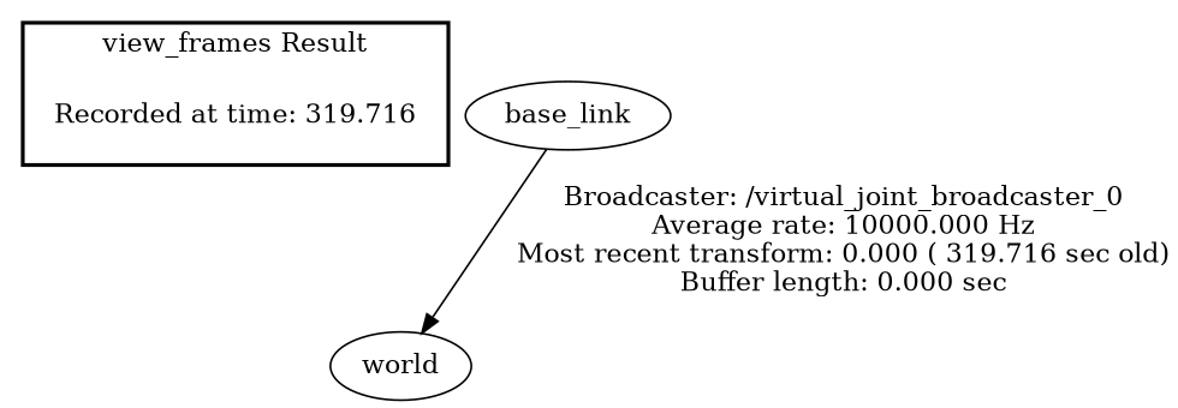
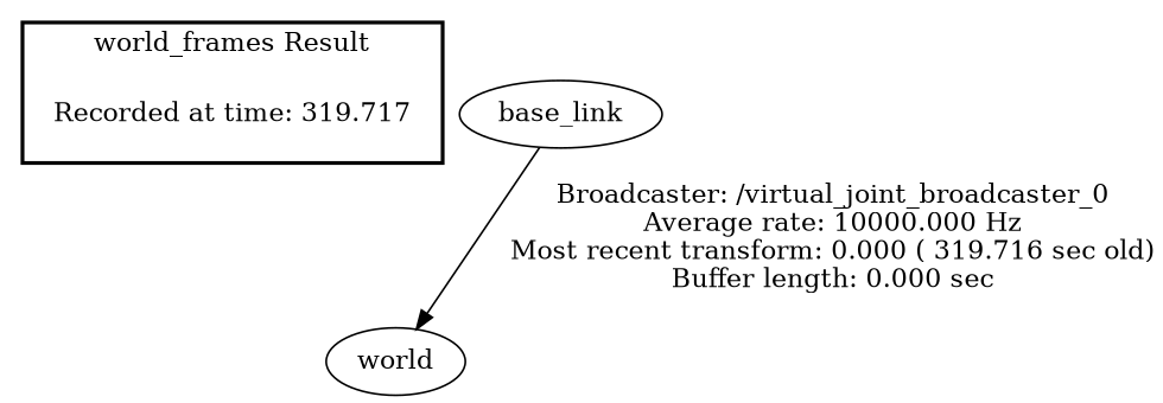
  digraph {
-   "Recorded at time: 319.716" [shape=plaintext]
+   "Recorded at time: 319.716" [shape=plaintext label="Recorded at time: 319.717"]
    world
    base_link
    subgraph cluster_1 {
      color=black
-     label="view_frames Result"
+     label="world_frames Result"
      style=bold
      "Recorded at time: 319.716"
    }
    "Recorded at time: 319.716" -> world [style=invis]
    base_link -> world [label="Broadcaster: /virtual_joint_broadcaster_0\nAverage rate: 10000.000 Hz\nMost recent transform: 0.000 ( 319.716 sec old)\nBuffer length: 0.000 sec\n"]
  }
